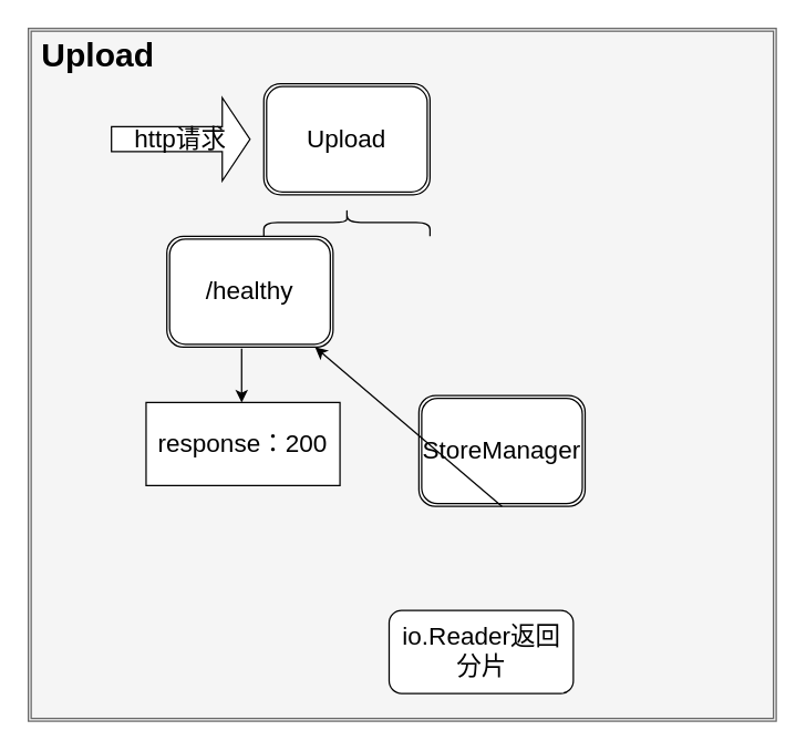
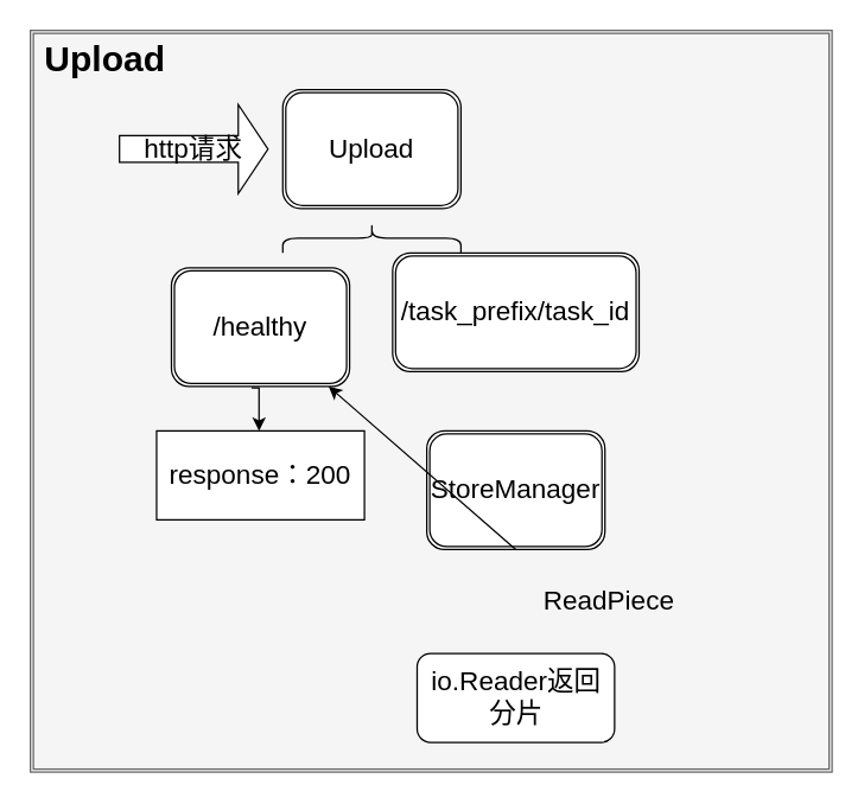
  <mxCell id="0" />
  <mxCell id="1" parent="0" />
  <mxCell id="2" value="" style="shape=ext;double=1;rounded=0;whiteSpace=wrap;html=1;fontSize=18;fillColor=#f5f5f5;fontColor=#333333;strokeColor=#666666;" vertex="1" parent="1"><mxGeometry x="20" y="20" width="540" height="500" as="geometry" /></mxCell>
  <mxCell id="3" value="Upload" style="text;strokeColor=none;fillColor=none;html=1;fontSize=24;fontStyle=1;verticalAlign=middle;align=center;" vertex="1" parent="1"><mxGeometry x="20" y="20" width="100" height="40" as="geometry" /></mxCell>
  <mxCell id="4" value="Upload" style="shape=ext;double=1;rounded=1;whiteSpace=wrap;html=1;fontSize=18;" vertex="1" parent="1"><mxGeometry x="190" y="60" width="120" height="80" as="geometry" /></mxCell>
  <mxCell id="5" value="" style="shape=curlyBracket;whiteSpace=wrap;html=1;rounded=1;fontSize=18;direction=south;" vertex="1" parent="1"><mxGeometry x="190" y="150" width="120" height="20" as="geometry" /></mxCell>
- <mxCell id="6" value="/healthy" style="shape=ext;double=1;rounded=1;whiteSpace=wrap;html=1;fontSize=18;" vertex="1" parent="1"><mxGeometry x="120" y="170" width="120" height="80" as="geometry" /></mxCell>
+ <mxCell id="6" value="/healthy" style="shape=ext;double=1;rounded=1;whiteSpace=wrap;html=1;fontSize=18;" vertex="1" parent="1"><mxGeometry x="115" y="180" width="120" height="80" as="geometry" /></mxCell>
  <mxCell id="7" value="http请求" style="shape=singleArrow;whiteSpace=wrap;html=1;fontSize=18;" vertex="1" parent="1"><mxGeometry x="80" y="70" width="100" height="60" as="geometry" /></mxCell>
  <mxCell id="8" value="" style="verticalLabelPosition=bottom;verticalAlign=top;html=1;shape=mxgraph.basic.rect;fillColor2=none;strokeWidth=1;size=20;indent=5;fontSize=18;" vertex="1" parent="1"><mxGeometry x="105" y="290" width="140" height="60" as="geometry" /></mxCell>
  <mxCell id="9" value="" style="edgeStyle=segmentEdgeStyle;endArrow=classic;html=1;rounded=0;fontSize=18;exitX=0.45;exitY=1.013;exitDx=0;exitDy=0;exitPerimeter=0;" edge="1" parent="1" source="6"><mxGeometry width="50" height="50" relative="1" as="geometry"><mxPoint x="360" y="440" as="sourcePoint" /><mxPoint x="174" y="290" as="targetPoint" /></mxGeometry></mxCell>
  <mxCell id="10" value="response：200" style="text;html=1;strokeColor=none;fillColor=none;align=center;verticalAlign=middle;whiteSpace=wrap;rounded=0;fontSize=18;" vertex="1" parent="1"><mxGeometry x="110" y="305" width="130" height="30" as="geometry" /></mxCell>
- <mxCell id="12" value="StoreManager" style="shape=ext;double=1;rounded=1;whiteSpace=wrap;html=1;fontSize=18;" vertex="1" parent="1"><mxGeometry x="302" y="285" width="120" height="80" as="geometry" /></mxCell>
+ <mxCell id="11" value="/task_prefix/task_id" style="shape=ext;double=1;rounded=1;whiteSpace=wrap;html=1;fontSize=18;" vertex="1" parent="1"><mxGeometry x="264" y="170" width="166" height="80" as="geometry" /></mxCell>
+ <mxCell id="12" value="StoreManager" style="shape=ext;double=1;rounded=1;whiteSpace=wrap;html=1;fontSize=18;" vertex="1" parent="1"><mxGeometry x="287" y="290" width="120" height="80" as="geometry" /></mxCell>
  <mxCell id="13" value="" style="endArrow=classic;html=1;rounded=0;fontSize=18;exitX=0.5;exitY=1;exitDx=0;exitDy=0;" edge="1" parent="1" source="12" target="6"><mxGeometry width="50" height="50" relative="1" as="geometry"><mxPoint x="360" y="440" as="sourcePoint" /><mxPoint x="410" y="390" as="targetPoint" /></mxGeometry></mxCell>
  <mxCell id="14" value="io.Reader返回分片" style="whiteSpace=wrap;html=1;fontSize=18;rounded=1;" vertex="1" parent="1"><mxGeometry x="280.5" y="440" width="133" height="60" as="geometry" /></mxCell>
+ <mxCell id="15" value="ReadPiece" style="text;html=1;strokeColor=none;fillColor=none;align=center;verticalAlign=middle;whiteSpace=wrap;rounded=0;fontSize=18;" vertex="1" parent="1"><mxGeometry x="360" y="390" width="100" height="30" as="geometry" /></mxCell>
